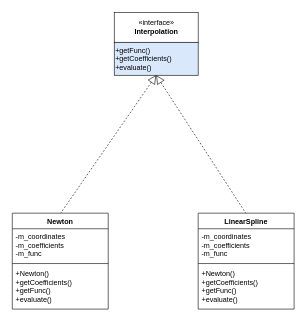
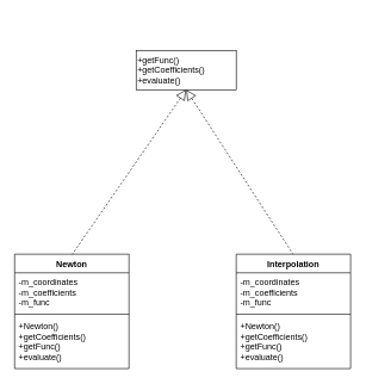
  <mxCell id="0" />
  <mxCell id="1" parent="0" />
- <mxCell id="2" value="«interface»&lt;br&gt;&lt;b&gt;Interpolation&lt;/b&gt;&lt;br&gt;" style="html=1;" parent="1" vertex="1"><mxGeometry x="190" y="20" width="140" height="50" as="geometry" /></mxCell>
- <mxCell id="3" value="&lt;div style=&quot;text-align: left&quot;&gt;&lt;span&gt;+getFunc()&lt;/span&gt;&lt;br&gt;&lt;/div&gt;&lt;div style=&quot;text-align: left&quot;&gt;&lt;span&gt;+getCoefficients()&lt;/span&gt;&lt;/div&gt;&lt;div style=&quot;text-align: left&quot;&gt;&lt;span&gt;+evaluate()&lt;/span&gt;&lt;/div&gt;&lt;div style=&quot;text-align: left&quot;&gt;&lt;/div&gt;" style="rounded=0;whiteSpace=wrap;html=1;labelPosition=center;verticalLabelPosition=middle;align=left;verticalAlign=middle;fillColor=#dae8fc;" parent="1" vertex="1"><mxGeometry x="190" y="70" width="140" height="55" as="geometry" /></mxCell>
+ <mxCell id="3" value="&lt;div style=&quot;text-align: left&quot;&gt;&lt;span&gt;+getFunc()&lt;/span&gt;&lt;br&gt;&lt;/div&gt;&lt;div style=&quot;text-align: left&quot;&gt;&lt;span&gt;+getCoefficients()&lt;/span&gt;&lt;/div&gt;&lt;div style=&quot;text-align: left&quot;&gt;&lt;span&gt;+evaluate()&lt;/span&gt;&lt;/div&gt;&lt;div style=&quot;text-align: left&quot;&gt;&lt;/div&gt;" style="rounded=0;whiteSpace=wrap;html=1;labelPosition=center;verticalLabelPosition=middle;align=left;verticalAlign=middle;" parent="1" vertex="1"><mxGeometry x="190" y="70" width="140" height="55" as="geometry" /></mxCell>
  <mxCell id="4" value="" style="endArrow=block;dashed=1;endFill=0;endSize=12;html=1;exitX=0.5;exitY=0;exitDx=0;exitDy=0;entryX=0.5;entryY=1;entryDx=0;entryDy=0;" parent="1" target="3" edge="1"><mxGeometry width="160" relative="1" as="geometry"><mxPoint x="100" y="356" as="sourcePoint" /><mxPoint x="90" y="345" as="targetPoint" /></mxGeometry></mxCell>
  <mxCell id="5" value="" style="endArrow=block;dashed=1;endFill=0;endSize=12;html=1;exitX=0.5;exitY=0;exitDx=0;exitDy=0;" parent="1" edge="1"><mxGeometry width="160" relative="1" as="geometry"><mxPoint x="410" y="356" as="sourcePoint" /><mxPoint x="260" y="125" as="targetPoint" /></mxGeometry></mxCell>
  <mxCell id="6" value="Newton" style="swimlane;fontStyle=1;align=center;verticalAlign=top;childLayout=stackLayout;horizontal=1;startSize=26;horizontalStack=0;resizeParent=1;resizeParentMax=0;resizeLast=0;collapsible=1;marginBottom=0;" vertex="1" parent="1"><mxGeometry x="20" y="355" width="160" height="160" as="geometry" /></mxCell>
  <mxCell id="7" value="-m_coordinates&#10;-m_coefficients&#10;-m_func" style="text;strokeColor=none;fillColor=none;align=left;verticalAlign=top;spacingLeft=4;spacingRight=4;overflow=hidden;rotatable=0;points=[[0,0.5],[1,0.5]];portConstraint=eastwest;" vertex="1" parent="6"><mxGeometry y="26" width="160" height="54" as="geometry" /></mxCell>
  <mxCell id="8" value="" style="line;strokeWidth=1;fillColor=none;align=left;verticalAlign=middle;spacingTop=-1;spacingLeft=3;spacingRight=3;rotatable=0;labelPosition=right;points=[];portConstraint=eastwest;" vertex="1" parent="6"><mxGeometry y="80" width="160" height="8" as="geometry" /></mxCell>
  <mxCell id="9" value="+Newton()&#10;+getCoefficients()&#10;+getFunc()&#10;+evaluate()&#10;" style="text;strokeColor=none;fillColor=none;align=left;verticalAlign=top;spacingLeft=4;spacingRight=4;overflow=hidden;rotatable=0;points=[[0,0.5],[1,0.5]];portConstraint=eastwest;" vertex="1" parent="6"><mxGeometry y="88" width="160" height="72" as="geometry" /></mxCell>
- <mxCell id="10" value="LinearSpline" style="swimlane;fontStyle=1;align=center;verticalAlign=top;childLayout=stackLayout;horizontal=1;startSize=26;horizontalStack=0;resizeParent=1;resizeParentMax=0;resizeLast=0;collapsible=1;marginBottom=0;" vertex="1" parent="1"><mxGeometry x="330" y="355" width="160" height="160" as="geometry" /></mxCell>
+ <mxCell id="10" value="Interpolation" style="swimlane;fontStyle=1;align=center;verticalAlign=top;childLayout=stackLayout;horizontal=1;startSize=26;horizontalStack=0;resizeParent=1;resizeParentMax=0;resizeLast=0;collapsible=1;marginBottom=0;" vertex="1" parent="1"><mxGeometry x="330" y="355" width="160" height="160" as="geometry" /></mxCell>
  <mxCell id="11" value="-m_coordinates&#10;-m_coefficients&#10;-m_func" style="text;strokeColor=none;fillColor=none;align=left;verticalAlign=top;spacingLeft=4;spacingRight=4;overflow=hidden;rotatable=0;points=[[0,0.5],[1,0.5]];portConstraint=eastwest;" vertex="1" parent="10"><mxGeometry y="26" width="160" height="54" as="geometry" /></mxCell>
  <mxCell id="12" value="" style="line;strokeWidth=1;fillColor=none;align=left;verticalAlign=middle;spacingTop=-1;spacingLeft=3;spacingRight=3;rotatable=0;labelPosition=right;points=[];portConstraint=eastwest;" vertex="1" parent="10"><mxGeometry y="80" width="160" height="8" as="geometry" /></mxCell>
  <mxCell id="13" value="+Newton()&#10;+getCoefficients()&#10;+getFunc()&#10;+evaluate()&#10;" style="text;strokeColor=none;fillColor=none;align=left;verticalAlign=top;spacingLeft=4;spacingRight=4;overflow=hidden;rotatable=0;points=[[0,0.5],[1,0.5]];portConstraint=eastwest;" vertex="1" parent="10"><mxGeometry y="88" width="160" height="72" as="geometry" /></mxCell>
